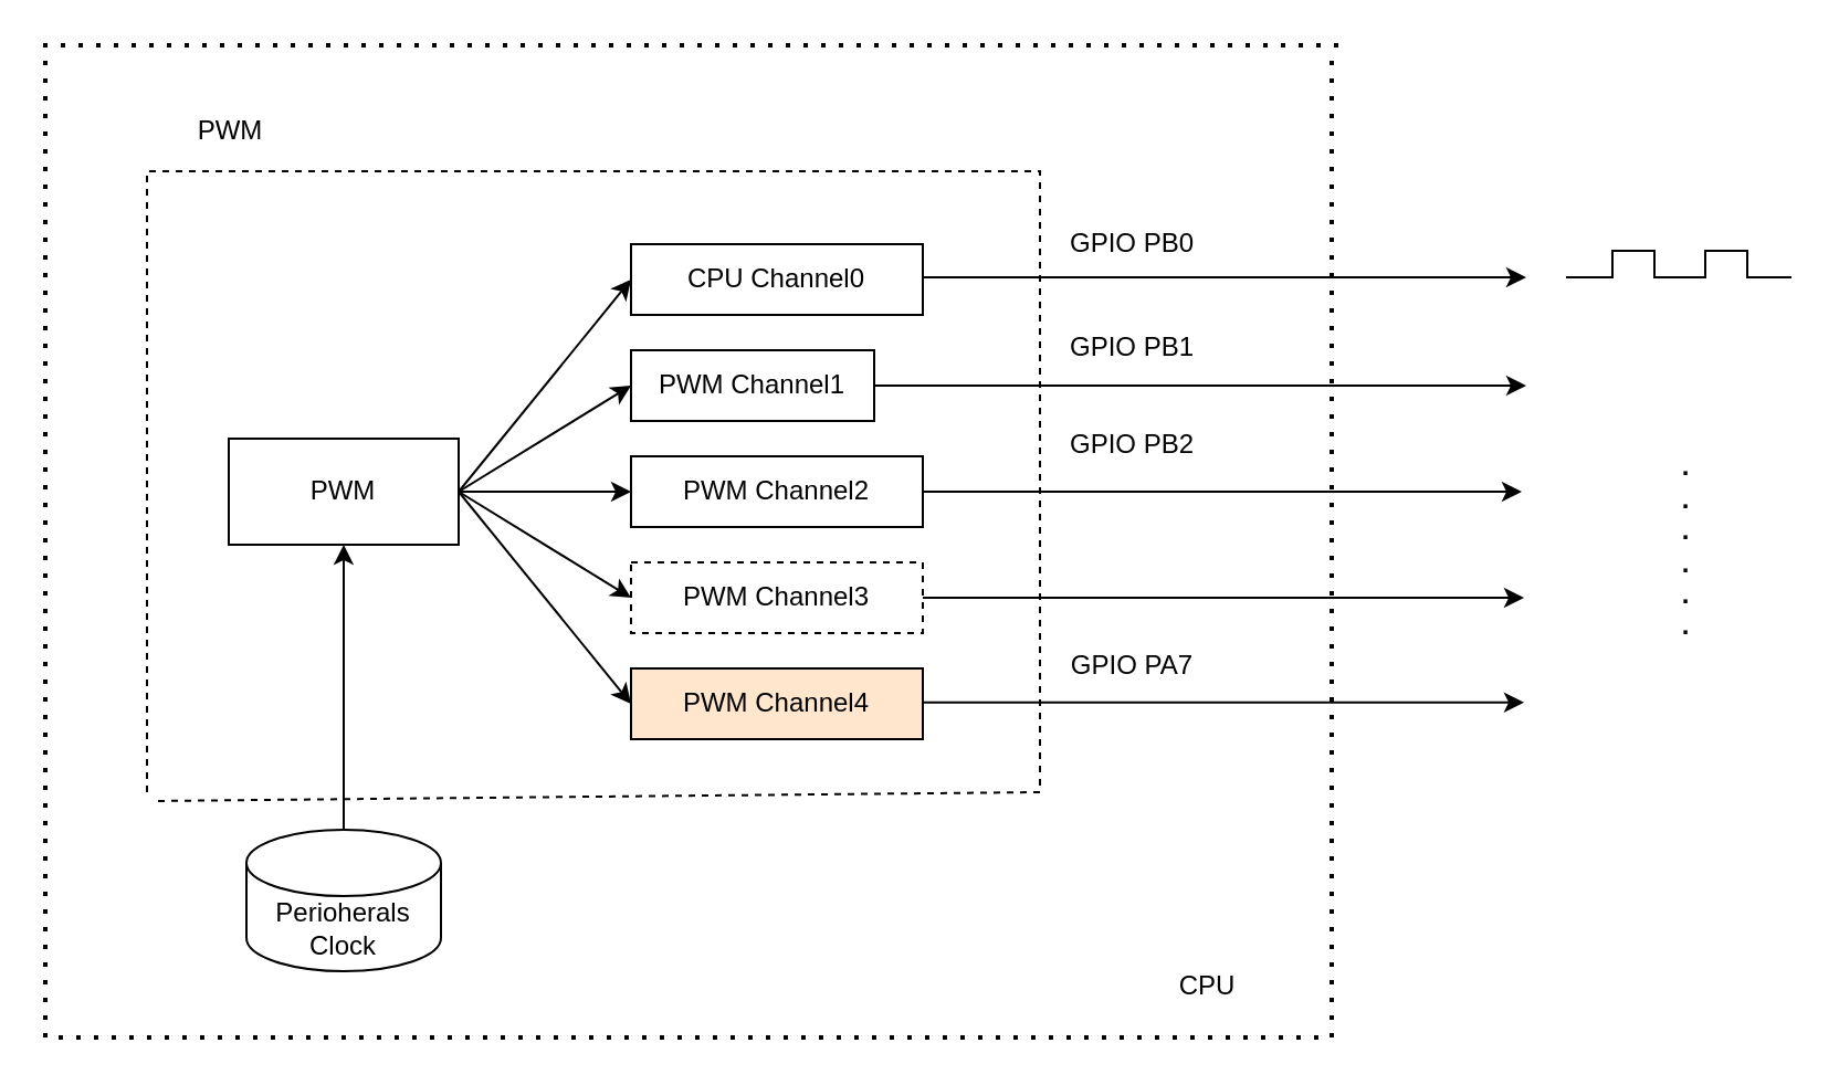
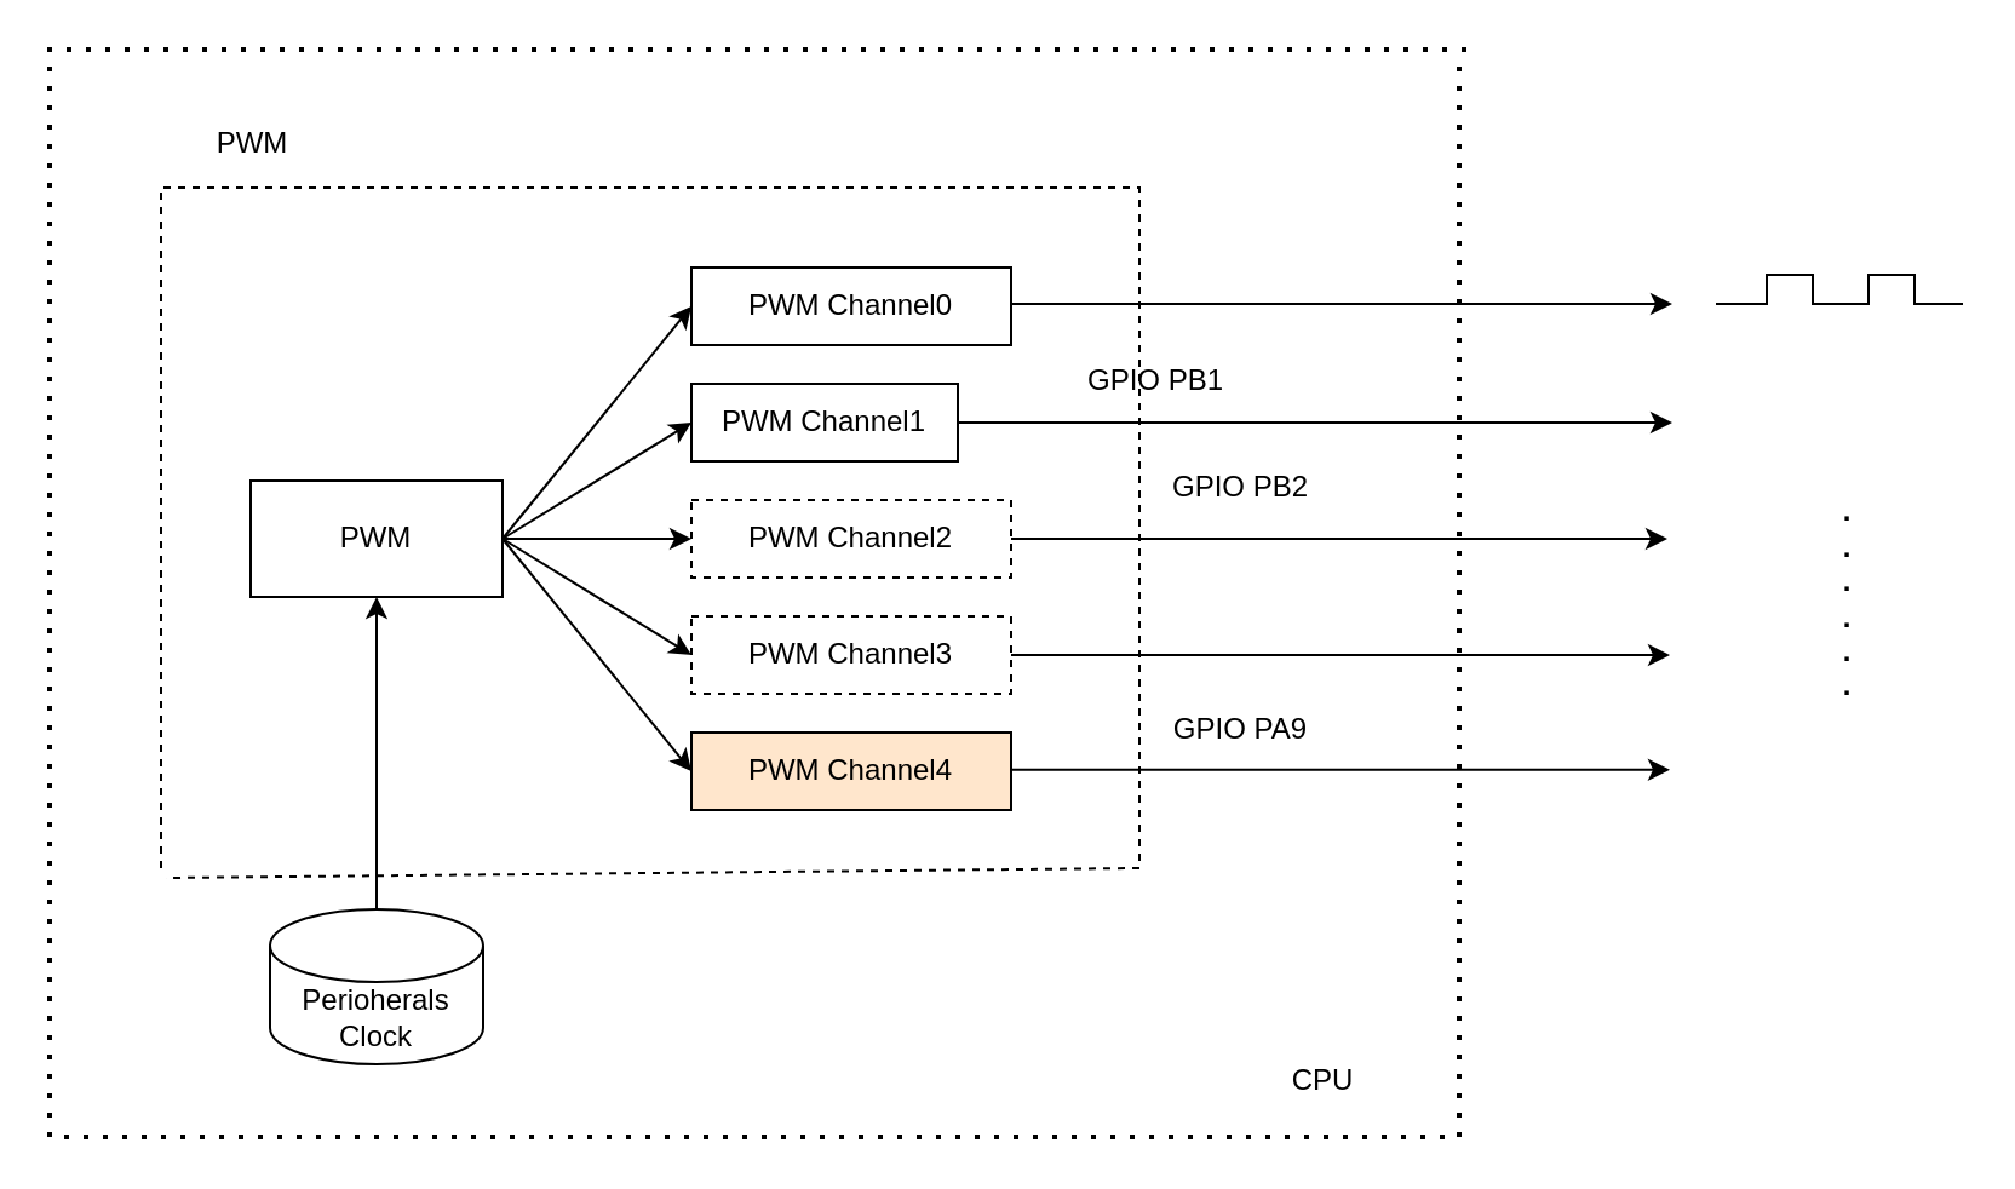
  <mxCell id="0" />
  <mxCell id="1" parent="0" />
  <mxCell id="2" value="PWM" style="rounded=0;whiteSpace=wrap;html=1;" parent="1" vertex="1"><mxGeometry x="103" y="198" width="104" height="48" as="geometry" /></mxCell>
  <mxCell id="3" value="Perioherals&lt;div&gt;Clock&lt;/div&gt;" style="shape=cylinder3;whiteSpace=wrap;html=1;boundedLbl=1;backgroundOutline=1;size=15;" parent="1" vertex="1"><mxGeometry x="111" y="375" width="88" height="64" as="geometry" /></mxCell>
  <mxCell id="4" value="" style="endArrow=classic;html=1;rounded=0;exitX=0.5;exitY=0;exitDx=0;exitDy=0;exitPerimeter=0;entryX=0.5;entryY=1;entryDx=0;entryDy=0;" parent="1" source="3" target="2" edge="1"><mxGeometry width="50" height="50" relative="1" as="geometry"><mxPoint x="152" y="292" as="sourcePoint" /><mxPoint x="202" y="242" as="targetPoint" /></mxGeometry></mxCell>
- <mxCell id="5" value="CPU Channel0" style="rounded=0;whiteSpace=wrap;html=1;" parent="1" vertex="1"><mxGeometry x="285" y="110" width="132" height="32" as="geometry" /></mxCell>
+ <mxCell id="5" value="PWM Channel0" style="rounded=0;whiteSpace=wrap;html=1;" parent="1" vertex="1"><mxGeometry x="285" y="110" width="132" height="32" as="geometry" /></mxCell>
  <mxCell id="6" value="PWM Channel1" style="rounded=0;whiteSpace=wrap;html=1;" parent="1" vertex="1"><mxGeometry x="285" y="158" width="110" height="32" as="geometry" /></mxCell>
- <mxCell id="7" value="PWM Channel2" style="rounded=0;whiteSpace=wrap;html=1;" parent="1" vertex="1"><mxGeometry x="285" y="206" width="132" height="32" as="geometry" /></mxCell>
+ <mxCell id="7" value="PWM Channel2" style="rounded=0;whiteSpace=wrap;html=1;dashed=1;" parent="1" vertex="1"><mxGeometry x="285" y="206" width="132" height="32" as="geometry" /></mxCell>
  <mxCell id="8" value="PWM Channel3" style="rounded=0;whiteSpace=wrap;html=1;dashed=1;" parent="1" vertex="1"><mxGeometry x="285" y="254" width="132" height="32" as="geometry" /></mxCell>
  <mxCell id="9" value="PWM Channel4" style="rounded=0;whiteSpace=wrap;html=1;fillColor=#ffe6cc;" parent="1" vertex="1"><mxGeometry x="285" y="302" width="132" height="32" as="geometry" /></mxCell>
  <mxCell id="10" value="" style="endArrow=classic;html=1;rounded=0;exitX=1;exitY=0.5;exitDx=0;exitDy=0;entryX=0;entryY=0.5;entryDx=0;entryDy=0;" parent="1" source="2" target="5" edge="1"><mxGeometry width="50" height="50" relative="1" as="geometry"><mxPoint x="477" y="273" as="sourcePoint" /><mxPoint x="527" y="223" as="targetPoint" /><Array as="points" /></mxGeometry></mxCell>
  <mxCell id="11" value="" style="endArrow=classic;html=1;rounded=0;exitX=1;exitY=0.5;exitDx=0;exitDy=0;entryX=0;entryY=0.5;entryDx=0;entryDy=0;" parent="1" source="2" target="6" edge="1"><mxGeometry width="50" height="50" relative="1" as="geometry"><mxPoint x="216" y="322" as="sourcePoint" /><mxPoint x="266" y="272" as="targetPoint" /></mxGeometry></mxCell>
  <mxCell id="12" value="" style="endArrow=classic;html=1;rounded=0;exitX=1;exitY=0.5;exitDx=0;exitDy=0;entryX=0;entryY=0.5;entryDx=0;entryDy=0;" parent="1" source="2" target="7" edge="1"><mxGeometry width="50" height="50" relative="1" as="geometry"><mxPoint x="228" y="336" as="sourcePoint" /><mxPoint x="278" y="286" as="targetPoint" /></mxGeometry></mxCell>
  <mxCell id="13" value="" style="endArrow=classic;html=1;rounded=0;exitX=1;exitY=0.5;exitDx=0;exitDy=0;entryX=0;entryY=0.5;entryDx=0;entryDy=0;" parent="1" source="2" target="8" edge="1"><mxGeometry width="50" height="50" relative="1" as="geometry"><mxPoint x="202" y="335" as="sourcePoint" /><mxPoint x="252" y="285" as="targetPoint" /></mxGeometry></mxCell>
  <mxCell id="14" value="" style="endArrow=classic;html=1;rounded=0;exitX=1;exitY=0.5;exitDx=0;exitDy=0;entryX=0;entryY=0.5;entryDx=0;entryDy=0;" parent="1" source="2" target="9" edge="1"><mxGeometry width="50" height="50" relative="1" as="geometry"><mxPoint x="215" y="359" as="sourcePoint" /><mxPoint x="265" y="309" as="targetPoint" /></mxGeometry></mxCell>
  <mxCell id="15" value="" style="endArrow=classic;html=1;rounded=0;exitX=1;exitY=0.5;exitDx=0;exitDy=0;" parent="1" source="6" edge="1"><mxGeometry width="50" height="50" relative="1" as="geometry"><mxPoint x="560" y="246" as="sourcePoint" /><mxPoint x="690" y="174" as="targetPoint" /></mxGeometry></mxCell>
  <mxCell id="16" value="" style="endArrow=classic;html=1;rounded=0;exitX=1;exitY=0.5;exitDx=0;exitDy=0;" parent="1" source="7" edge="1"><mxGeometry width="50" height="50" relative="1" as="geometry"><mxPoint x="507" y="258" as="sourcePoint" /><mxPoint x="688" y="222" as="targetPoint" /></mxGeometry></mxCell>
  <mxCell id="17" value="" style="endArrow=classic;html=1;rounded=0;exitX=1;exitY=0.5;exitDx=0;exitDy=0;" parent="1" source="8" edge="1"><mxGeometry width="50" height="50" relative="1" as="geometry"><mxPoint x="574" y="347" as="sourcePoint" /><mxPoint x="689" y="270" as="targetPoint" /></mxGeometry></mxCell>
- <mxCell id="18" value="GPIO PB0" style="text;html=1;align=center;verticalAlign=middle;whiteSpace=wrap;rounded=0;" parent="1" vertex="1"><mxGeometry x="482" y="95" width="60" height="30" as="geometry" /></mxCell>
- <mxCell id="19" value="GPIO PB1" style="text;html=1;align=center;verticalAlign=middle;whiteSpace=wrap;rounded=0;" parent="1" vertex="1"><mxGeometry x="482" y="142" width="60" height="30" as="geometry" /></mxCell>
+ <mxCell id="19" value="GPIO PB1" style="text;html=1;align=center;verticalAlign=middle;whiteSpace=wrap;rounded=0;" parent="1" vertex="1"><mxGeometry x="447" y="142" width="60" height="30" as="geometry" /></mxCell>
  <mxCell id="20" value="GPIO PB2" style="text;html=1;align=center;verticalAlign=middle;whiteSpace=wrap;rounded=0;" parent="1" vertex="1"><mxGeometry x="482" y="186" width="60" height="30" as="geometry" /></mxCell>
- <mxCell id="21" value="GPIO PA7" style="text;html=1;align=center;verticalAlign=middle;whiteSpace=wrap;rounded=0;" parent="1" vertex="1"><mxGeometry x="482" y="286" width="60" height="30" as="geometry" /></mxCell>
+ <mxCell id="21" value="GPIO PA9" style="text;html=1;align=center;verticalAlign=middle;whiteSpace=wrap;rounded=0;" parent="1" vertex="1"><mxGeometry x="482" y="286" width="60" height="30" as="geometry" /></mxCell>
  <mxCell id="22" value="" style="endArrow=none;dashed=1;html=1;rounded=0;" parent="1" edge="1"><mxGeometry width="50" height="50" relative="1" as="geometry"><mxPoint x="66" y="358" as="sourcePoint" /><mxPoint x="68" y="362" as="targetPoint" /><Array as="points"><mxPoint x="66" y="77" /><mxPoint x="470" y="77" /><mxPoint x="470" y="358" /></Array></mxGeometry></mxCell>
  <mxCell id="23" value="PWM" style="text;html=1;align=center;verticalAlign=middle;whiteSpace=wrap;rounded=0;" parent="1" vertex="1"><mxGeometry x="74" y="44" width="60" height="30" as="geometry" /></mxCell>
  <mxCell id="24" value="" style="endArrow=none;dashed=1;html=1;dashPattern=1 3;strokeWidth=2;rounded=0;" parent="1" edge="1"><mxGeometry width="50" height="50" relative="1" as="geometry"><mxPoint x="602" y="27" as="sourcePoint" /><mxPoint x="605" y="20" as="targetPoint" /><Array as="points"><mxPoint x="602" y="469" /><mxPoint x="20" y="469" /><mxPoint x="20" y="20" /></Array></mxGeometry></mxCell>
  <mxCell id="25" value="CPU" style="text;html=1;align=center;verticalAlign=middle;whiteSpace=wrap;rounded=0;" parent="1" vertex="1"><mxGeometry x="516" y="431" width="60" height="30" as="geometry" /></mxCell>
  <mxCell id="26" value="" style="endArrow=none;html=1;rounded=0;" parent="1" edge="1"><mxGeometry width="50" height="50" relative="1" as="geometry"><mxPoint x="708" y="125" as="sourcePoint" /><mxPoint x="810" y="125" as="targetPoint" /><Array as="points"><mxPoint x="729" y="125" /><mxPoint x="729" y="113" /><mxPoint x="748" y="113" /><mxPoint x="748" y="125" /><mxPoint x="771" y="125" /><mxPoint x="771" y="113" /><mxPoint x="790" y="113" /><mxPoint x="790" y="125" /></Array></mxGeometry></mxCell>
  <mxCell id="27" value="" style="endArrow=classic;html=1;rounded=0;exitX=1;exitY=0.5;exitDx=0;exitDy=0;" parent="1" edge="1"><mxGeometry width="50" height="50" relative="1" as="geometry"><mxPoint x="417" y="125" as="sourcePoint" /><mxPoint x="690" y="125" as="targetPoint" /></mxGeometry></mxCell>
  <mxCell id="28" value="" style="endArrow=classic;html=1;rounded=0;exitX=1;exitY=0.5;exitDx=0;exitDy=0;" parent="1" edge="1"><mxGeometry width="50" height="50" relative="1" as="geometry"><mxPoint x="417" y="317.41" as="sourcePoint" /><mxPoint x="689" y="317.41" as="targetPoint" /></mxGeometry></mxCell>
  <mxCell id="29" value=".&lt;br&gt;.&lt;br&gt;.&lt;br&gt;.&lt;br&gt;.&lt;br&gt;." style="rounded=0;whiteSpace=wrap;html=1;strokeColor=none;fontStyle=1" parent="1" vertex="1"><mxGeometry x="736" y="171" width="53" height="151" as="geometry" /></mxCell>
